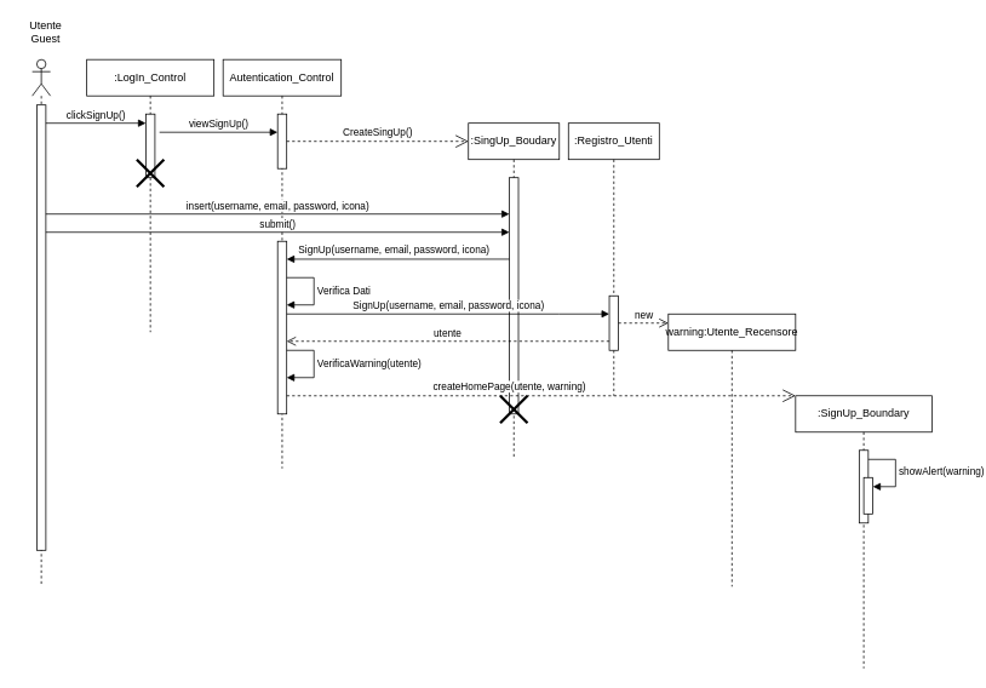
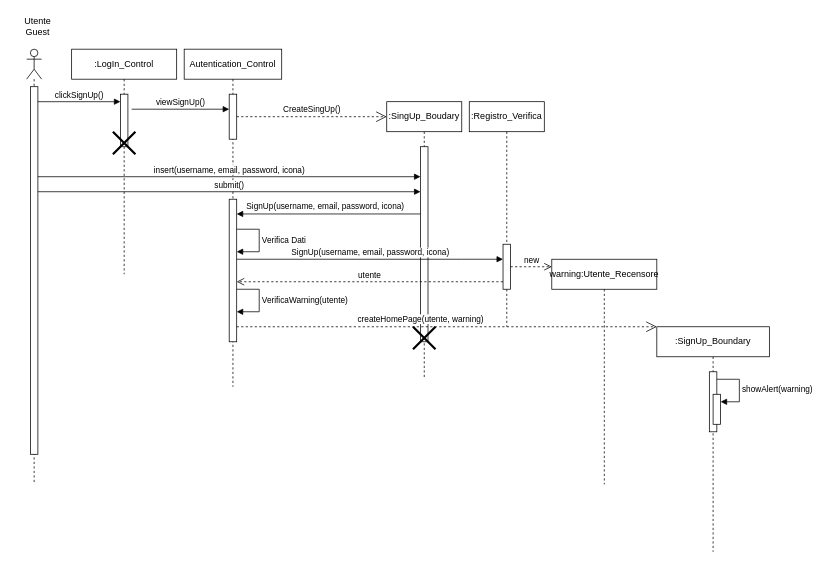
  <mxCell id="0" />
  <mxCell id="1" parent="0" />
  <mxCell id="2" value=":LogIn_Control" style="shape=umlLifeline;perimeter=lifelinePerimeter;whiteSpace=wrap;html=1;container=1;dropTarget=0;collapsible=0;recursiveResize=0;outlineConnect=0;portConstraint=eastwest;newEdgeStyle={&quot;curved&quot;:0,&quot;rounded&quot;:0};" vertex="1" parent="1"><mxGeometry x="95" y="65" width="140" height="300" as="geometry" /></mxCell>
  <mxCell id="3" value="" style="html=1;points=[[0,0,0,0,5],[0,1,0,0,-5],[1,0,0,0,5],[1,1,0,0,-5]];perimeter=orthogonalPerimeter;outlineConnect=0;targetShapes=umlLifeline;portConstraint=eastwest;newEdgeStyle={&quot;curved&quot;:0,&quot;rounded&quot;:0};" vertex="1" parent="2"><mxGeometry x="65" y="60" width="10" height="70" as="geometry" /></mxCell>
  <mxCell id="4" value="" style="shape=umlDestroy;whiteSpace=wrap;html=1;strokeWidth=3;targetShapes=umlLifeline;" vertex="1" parent="2"><mxGeometry x="55" y="110" width="30" height="30" as="geometry" /></mxCell>
  <mxCell id="5" value="" style="shape=umlLifeline;perimeter=lifelinePerimeter;whiteSpace=wrap;html=1;container=1;dropTarget=0;collapsible=0;recursiveResize=0;outlineConnect=0;portConstraint=eastwest;newEdgeStyle={&quot;curved&quot;:0,&quot;rounded&quot;:0};participant=umlActor;" vertex="1" parent="1"><mxGeometry x="35" y="65" width="20" height="580" as="geometry" /></mxCell>
  <mxCell id="6" value="" style="html=1;points=[[0,0,0,0,5],[0,1,0,0,-5],[1,0,0,0,5],[1,1,0,0,-5]];perimeter=orthogonalPerimeter;outlineConnect=0;targetShapes=umlLifeline;portConstraint=eastwest;newEdgeStyle={&quot;curved&quot;:0,&quot;rounded&quot;:0};" vertex="1" parent="5"><mxGeometry x="5" y="50" width="10" height="490" as="geometry" /></mxCell>
  <mxCell id="7" value="Utente Guest" style="text;html=1;align=center;verticalAlign=middle;whiteSpace=wrap;rounded=0;" vertex="1" parent="1"><mxGeometry x="20" y="20" width="60" height="30" as="geometry" /></mxCell>
  <mxCell id="8" value="Autentication_Control" style="shape=umlLifeline;perimeter=lifelinePerimeter;whiteSpace=wrap;html=1;container=1;dropTarget=0;collapsible=0;recursiveResize=0;outlineConnect=0;portConstraint=eastwest;newEdgeStyle={&quot;curved&quot;:0,&quot;rounded&quot;:0};" vertex="1" parent="1"><mxGeometry x="245" y="65" width="130" height="450" as="geometry" /></mxCell>
  <mxCell id="9" value="" style="html=1;points=[[0,0,0,0,5],[0,1,0,0,-5],[1,0,0,0,5],[1,1,0,0,-5]];perimeter=orthogonalPerimeter;outlineConnect=0;targetShapes=umlLifeline;portConstraint=eastwest;newEdgeStyle={&quot;curved&quot;:0,&quot;rounded&quot;:0};" vertex="1" parent="8"><mxGeometry x="60" y="60" width="10" height="60" as="geometry" /></mxCell>
  <mxCell id="10" value="" style="html=1;points=[[0,0,0,0,5],[0,1,0,0,-5],[1,0,0,0,5],[1,1,0,0,-5]];perimeter=orthogonalPerimeter;outlineConnect=0;targetShapes=umlLifeline;portConstraint=eastwest;newEdgeStyle={&quot;curved&quot;:0,&quot;rounded&quot;:0};" vertex="1" parent="8"><mxGeometry x="60" y="200" width="10" height="190" as="geometry" /></mxCell>
  <mxCell id="11" value="viewSignUp()" style="html=1;verticalAlign=bottom;endArrow=block;curved=0;rounded=0;" edge="1" parent="1" target="9"><mxGeometry width="80" relative="1" as="geometry"><mxPoint x="175" y="145" as="sourcePoint" /><mxPoint x="320" y="145" as="targetPoint" /></mxGeometry></mxCell>
  <mxCell id="12" value="clickSignUp()" style="html=1;verticalAlign=bottom;endArrow=block;curved=0;rounded=0;" edge="1" parent="1"><mxGeometry width="80" relative="1" as="geometry"><mxPoint x="50" y="135" as="sourcePoint" /><mxPoint x="160" y="135" as="targetPoint" /></mxGeometry></mxCell>
  <mxCell id="13" value=":SingUp_Boudary" style="shape=umlLifeline;perimeter=lifelinePerimeter;whiteSpace=wrap;html=1;container=1;dropTarget=0;collapsible=0;recursiveResize=0;outlineConnect=0;portConstraint=eastwest;newEdgeStyle={&quot;curved&quot;:0,&quot;rounded&quot;:0};" vertex="1" parent="1"><mxGeometry x="515" y="135" width="100" height="370" as="geometry" /></mxCell>
  <mxCell id="14" value="" style="html=1;points=[[0,0,0,0,5],[0,1,0,0,-5],[1,0,0,0,5],[1,1,0,0,-5]];perimeter=orthogonalPerimeter;outlineConnect=0;targetShapes=umlLifeline;portConstraint=eastwest;newEdgeStyle={&quot;curved&quot;:0,&quot;rounded&quot;:0};" vertex="1" parent="13"><mxGeometry x="45" y="60" width="10" height="260" as="geometry" /></mxCell>
  <mxCell id="15" value="" style="shape=umlDestroy;whiteSpace=wrap;html=1;strokeWidth=3;targetShapes=umlLifeline;" vertex="1" parent="13"><mxGeometry x="35" y="300" width="30" height="30" as="geometry" /></mxCell>
  <mxCell id="16" value="insert(username, email, password, icona)" style="html=1;verticalAlign=bottom;endArrow=block;curved=0;rounded=0;" edge="1" parent="1" source="6"><mxGeometry width="80" relative="1" as="geometry"><mxPoint x="55" y="235" as="sourcePoint" /><mxPoint x="560" y="235" as="targetPoint" /></mxGeometry></mxCell>
  <mxCell id="17" value="submit()" style="html=1;verticalAlign=bottom;endArrow=block;curved=0;rounded=0;" edge="1" parent="1" target="14"><mxGeometry width="80" relative="1" as="geometry"><mxPoint x="50" y="255" as="sourcePoint" /><mxPoint x="470" y="255" as="targetPoint" /></mxGeometry></mxCell>
  <mxCell id="18" value="" style="html=1;verticalAlign=bottom;endArrow=block;curved=0;rounded=0;" edge="1" parent="1" source="14"><mxGeometry width="80" relative="1" as="geometry"><mxPoint x="475" y="284.64" as="sourcePoint" /><mxPoint x="315" y="284.64" as="targetPoint" /></mxGeometry></mxCell>
  <mxCell id="19" value="SignUp(username, email, password, icona)" style="edgeLabel;html=1;align=center;verticalAlign=middle;resizable=0;points=[];" vertex="1" connectable="0" parent="18"><mxGeometry x="-0.108" y="-1" relative="1" as="geometry"><mxPoint x="-19" y="-9" as="offset" /></mxGeometry></mxCell>
- <mxCell id="20" value=":Registro_Utenti" style="shape=umlLifeline;perimeter=lifelinePerimeter;whiteSpace=wrap;html=1;container=1;dropTarget=0;collapsible=0;recursiveResize=0;outlineConnect=0;portConstraint=eastwest;newEdgeStyle={&quot;curved&quot;:0,&quot;rounded&quot;:0};" vertex="1" parent="1"><mxGeometry x="625" y="135" width="100" height="300" as="geometry" /></mxCell>
+ <mxCell id="20" value=":Registro_Verifica" style="shape=umlLifeline;perimeter=lifelinePerimeter;whiteSpace=wrap;html=1;container=1;dropTarget=0;collapsible=0;recursiveResize=0;outlineConnect=0;portConstraint=eastwest;newEdgeStyle={&quot;curved&quot;:0,&quot;rounded&quot;:0};" vertex="1" parent="1"><mxGeometry x="625" y="135" width="100" height="300" as="geometry" /></mxCell>
  <mxCell id="21" value="" style="html=1;points=[[0,0,0,0,5],[0,1,0,0,-5],[1,0,0,0,5],[1,1,0,0,-5]];perimeter=orthogonalPerimeter;outlineConnect=0;targetShapes=umlLifeline;portConstraint=eastwest;newEdgeStyle={&quot;curved&quot;:0,&quot;rounded&quot;:0};" vertex="1" parent="20"><mxGeometry x="45" y="190" width="10" height="60" as="geometry" /></mxCell>
  <mxCell id="22" value="SignUp(username, email, password, icona)" style="html=1;verticalAlign=bottom;endArrow=block;curved=0;rounded=0;" edge="1" parent="1"><mxGeometry width="80" relative="1" as="geometry"><mxPoint x="315" y="345" as="sourcePoint" /><mxPoint x="670" y="345" as="targetPoint" /><Array as="points"><mxPoint x="615" y="345" /></Array></mxGeometry></mxCell>
  <mxCell id="23" value=":SignUp_Boundary" style="shape=umlLifeline;perimeter=lifelinePerimeter;whiteSpace=wrap;html=1;container=1;dropTarget=0;collapsible=0;recursiveResize=0;outlineConnect=0;portConstraint=eastwest;newEdgeStyle={&quot;curved&quot;:0,&quot;rounded&quot;:0};" vertex="1" parent="1"><mxGeometry x="875" y="435" width="150" height="300" as="geometry" /></mxCell>
  <mxCell id="24" value="" style="html=1;points=[[0,0,0,0,5],[0,1,0,0,-5],[1,0,0,0,5],[1,1,0,0,-5]];perimeter=orthogonalPerimeter;outlineConnect=0;targetShapes=umlLifeline;portConstraint=eastwest;newEdgeStyle={&quot;curved&quot;:0,&quot;rounded&quot;:0};" vertex="1" parent="23"><mxGeometry x="70" y="60" width="10" height="80" as="geometry" /></mxCell>
  <mxCell id="25" value="" style="html=1;points=[[0,0,0,0,5],[0,1,0,0,-5],[1,0,0,0,5],[1,1,0,0,-5]];perimeter=orthogonalPerimeter;outlineConnect=0;targetShapes=umlLifeline;portConstraint=eastwest;newEdgeStyle={&quot;curved&quot;:0,&quot;rounded&quot;:0};" vertex="1" parent="23"><mxGeometry x="75" y="90" width="10" height="40" as="geometry" /></mxCell>
  <mxCell id="26" value="showAlert(warning)" style="html=1;align=left;spacingLeft=2;endArrow=block;rounded=0;edgeStyle=orthogonalEdgeStyle;curved=0;rounded=0;" edge="1" target="25" parent="23"><mxGeometry relative="1" as="geometry"><mxPoint x="80" y="70" as="sourcePoint" /><Array as="points"><mxPoint x="110" y="100" /></Array></mxGeometry></mxCell>
  <mxCell id="27" value="utente" style="html=1;verticalAlign=bottom;endArrow=open;dashed=1;endSize=8;curved=0;rounded=0;" edge="1" parent="1"><mxGeometry relative="1" as="geometry"><mxPoint x="670" y="375" as="sourcePoint" /><mxPoint x="315" y="375" as="targetPoint" /></mxGeometry></mxCell>
  <mxCell id="28" value="warning:Utente_Recensore" style="shape=umlLifeline;perimeter=lifelinePerimeter;whiteSpace=wrap;html=1;container=1;dropTarget=0;collapsible=0;recursiveResize=0;outlineConnect=0;portConstraint=eastwest;newEdgeStyle={&quot;curved&quot;:0,&quot;rounded&quot;:0};" vertex="1" parent="1"><mxGeometry x="735" y="345" width="140" height="300" as="geometry" /></mxCell>
  <mxCell id="29" value="new" style="html=1;verticalAlign=bottom;endArrow=open;dashed=1;endSize=8;curved=0;rounded=0;" edge="1" parent="1"><mxGeometry relative="1" as="geometry"><mxPoint x="680" y="355" as="sourcePoint" /><mxPoint x="735" y="355" as="targetPoint" /></mxGeometry></mxCell>
  <mxCell id="30" value="createHomePage(utente, warning)" style="endArrow=open;endSize=12;dashed=1;html=1;rounded=0;" edge="1" parent="1"><mxGeometry x="-0.125" y="10" width="160" relative="1" as="geometry"><mxPoint x="315" y="435" as="sourcePoint" /><mxPoint x="875" y="435" as="targetPoint" /><mxPoint as="offset" /></mxGeometry></mxCell>
  <mxCell id="31" value="CreateSingUp()" style="endArrow=open;endSize=12;dashed=1;html=1;rounded=0;" edge="1" parent="1"><mxGeometry y="10" width="160" relative="1" as="geometry"><mxPoint x="315" y="155" as="sourcePoint" /><mxPoint x="515" y="155" as="targetPoint" /><mxPoint as="offset" /></mxGeometry></mxCell>
  <mxCell id="32" value="Verifica Dati" style="html=1;align=left;spacingLeft=2;endArrow=block;rounded=0;edgeStyle=orthogonalEdgeStyle;curved=0;rounded=0;" edge="1" parent="1" target="10"><mxGeometry relative="1" as="geometry"><mxPoint x="315" y="305" as="sourcePoint" /><Array as="points"><mxPoint x="345" y="305" /><mxPoint x="345" y="335" /></Array><mxPoint x="320" y="335" as="targetPoint" /></mxGeometry></mxCell>
  <mxCell id="33" value="VerificaWarning(utente)" style="html=1;align=left;spacingLeft=2;endArrow=block;rounded=0;edgeStyle=orthogonalEdgeStyle;curved=0;rounded=0;" edge="1" parent="1"><mxGeometry relative="1" as="geometry"><mxPoint x="315" y="385" as="sourcePoint" /><Array as="points"><mxPoint x="345" y="385" /><mxPoint x="345" y="415" /></Array><mxPoint x="315" y="415" as="targetPoint" /></mxGeometry></mxCell>
